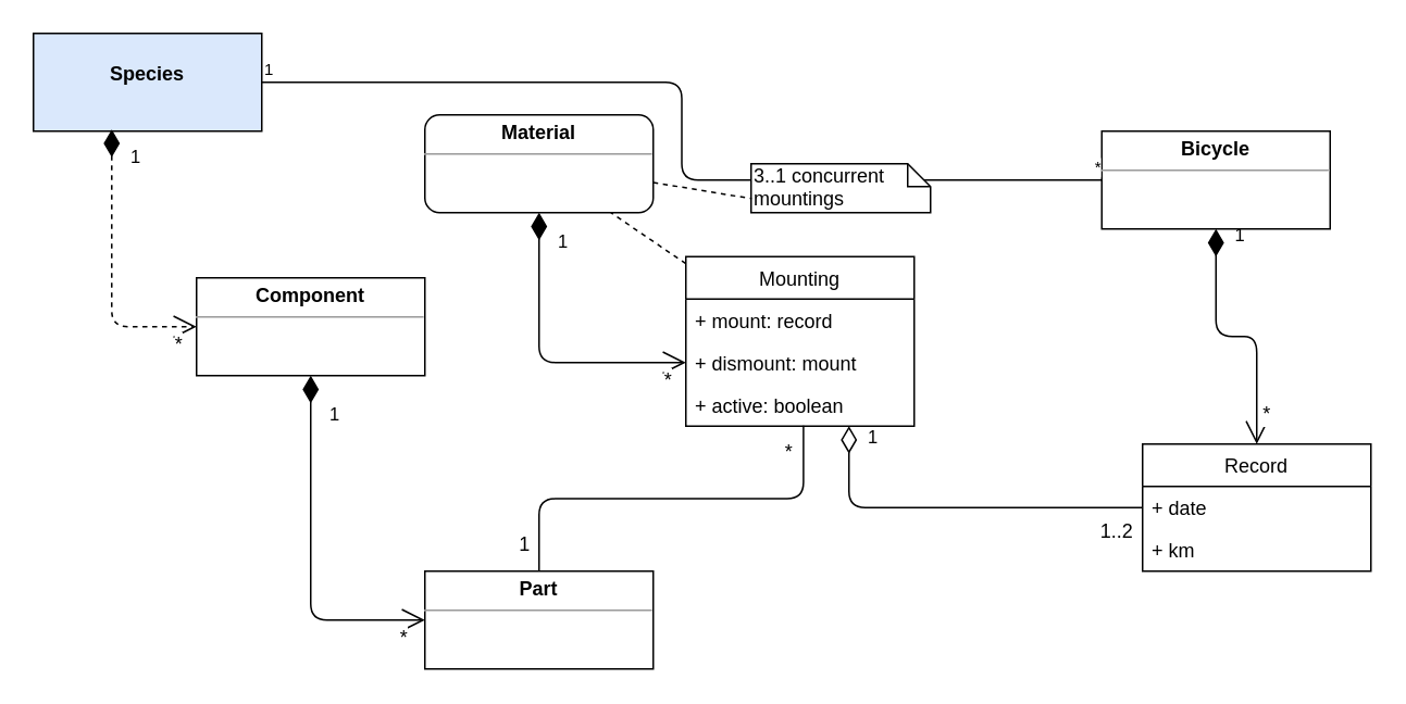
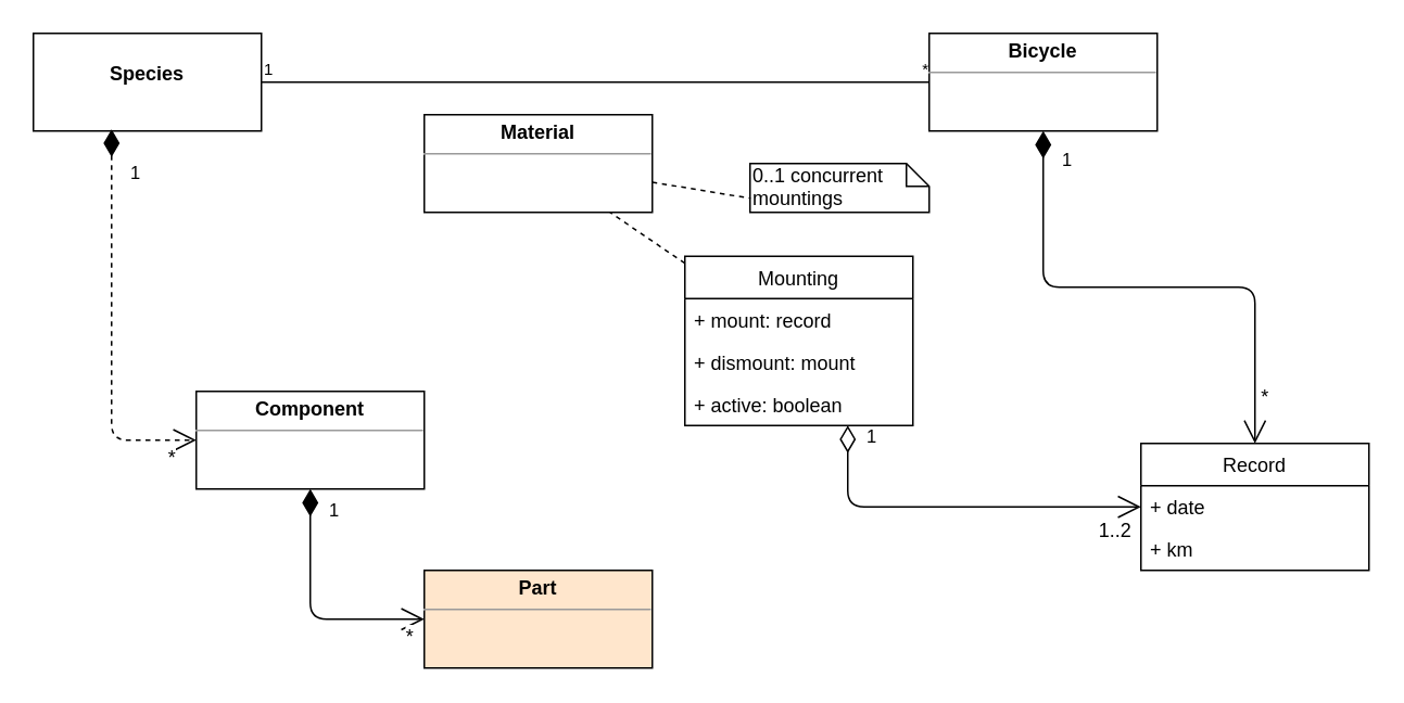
  <mxCell id="0" />
  <mxCell id="1" parent="0" />
- <mxCell id="2" value="&lt;p style=&quot;margin: 0px ; margin-top: 4px ; text-align: center&quot;&gt;&lt;b&gt;Material&lt;/b&gt;&lt;/p&gt;&lt;hr size=&quot;1&quot;&gt;&lt;div style=&quot;height: 2px&quot;&gt;&lt;/div&gt;" style="verticalAlign=top;align=left;overflow=fill;fontSize=12;fontFamily=Helvetica;html=1;rounded=1;" parent="1" vertex="1"><mxGeometry x="260" y="70" width="140" height="60" as="geometry" /></mxCell>
+ <mxCell id="2" value="&lt;p style=&quot;margin: 0px ; margin-top: 4px ; text-align: center&quot;&gt;&lt;b&gt;Material&lt;/b&gt;&lt;/p&gt;&lt;hr size=&quot;1&quot;&gt;&lt;div style=&quot;height: 2px&quot;&gt;&lt;/div&gt;" style="verticalAlign=top;align=left;overflow=fill;fontSize=12;fontFamily=Helvetica;html=1;" parent="1" vertex="1"><mxGeometry x="260" y="70" width="140" height="60" as="geometry" /></mxCell>
  <mxCell id="3" value="1" style="endArrow=open;html=1;endSize=12;startArrow=diamondThin;startSize=14;startFill=1;edgeStyle=orthogonalEdgeStyle;align=left;verticalAlign=bottom;exitX=0.5;exitY=1;exitDx=0;exitDy=0;" parent="1" source="5" target="24" edge="1"><mxGeometry x="-0.832" y="10" relative="1" as="geometry"><mxPoint x="360" y="370" as="sourcePoint" /><mxPoint x="520" y="370" as="targetPoint" /><mxPoint as="offset" /></mxGeometry></mxCell>
  <mxCell id="4" value="*" style="text;html=1;resizable=0;points=[];align=center;verticalAlign=middle;labelBackgroundColor=#ffffff;" parent="3" vertex="1" connectable="0"><mxGeometry x="0.877" y="1" relative="1" as="geometry"><mxPoint x="4" y="-9" as="offset" /></mxGeometry></mxCell>
- <mxCell id="5" value="&lt;p style=&quot;margin: 0px ; margin-top: 4px ; text-align: center&quot;&gt;&lt;b&gt;Bicycle&lt;/b&gt;&lt;/p&gt;&lt;hr size=&quot;1&quot;&gt;&lt;div style=&quot;height: 2px&quot;&gt;&lt;/div&gt;" style="verticalAlign=top;align=left;overflow=fill;fontSize=12;fontFamily=Helvetica;html=1;" parent="1" vertex="1"><mxGeometry x="675" y="80" width="140" height="60" as="geometry" /></mxCell>
- <mxCell id="6" value="&lt;p style=&quot;margin: 0px ; margin-top: 4px ; text-align: center&quot;&gt;&lt;b&gt;Component&lt;/b&gt;&lt;/p&gt;&lt;hr size=&quot;1&quot;&gt;&lt;div style=&quot;height: 2px&quot;&gt;&lt;/div&gt;" style="verticalAlign=top;align=left;overflow=fill;fontSize=12;fontFamily=Helvetica;html=1;" parent="1" vertex="1"><mxGeometry x="120" y="170" width="140" height="60" as="geometry" /></mxCell>
- <mxCell id="7" value="&lt;p style=&quot;margin: 0px ; margin-top: 4px ; text-align: center&quot;&gt;&lt;b&gt;Part&lt;/b&gt;&lt;/p&gt;&lt;hr size=&quot;1&quot;&gt;&lt;div style=&quot;height: 2px&quot;&gt;&lt;/div&gt;" style="verticalAlign=top;align=left;overflow=fill;fontSize=12;fontFamily=Helvetica;html=1;" parent="1" vertex="1"><mxGeometry x="260" y="350" width="140" height="60" as="geometry" /></mxCell>
- <mxCell id="8" value="1" style="endArrow=open;html=1;endSize=12;startArrow=diamondThin;startSize=14;startFill=1;edgeStyle=orthogonalEdgeStyle;align=left;verticalAlign=bottom;" parent="1" source="2" target="29" edge="1"><mxGeometry x="-0.704" y="10" relative="1" as="geometry"><mxPoint x="40" y="410" as="sourcePoint" /><mxPoint x="200" y="410" as="targetPoint" /><mxPoint as="offset" /></mxGeometry></mxCell>
- <mxCell id="9" value="*" style="text;html=1;resizable=0;points=[];align=center;verticalAlign=middle;labelBackgroundColor=#ffffff;" parent="8" vertex="1" connectable="0"><mxGeometry x="0.894" y="2" relative="1" as="geometry"><mxPoint x="-2" y="12" as="offset" /></mxGeometry></mxCell>
- <mxCell id="10" value="1" style="endArrow=none;html=1;endSize=12;startArrow=diamondThin;startSize=14;startFill=0;edgeStyle=orthogonalEdgeStyle;align=left;verticalAlign=bottom;entryX=0;entryY=0.5;entryDx=0;entryDy=0;" parent="1" source="30" target="25" edge="1"><mxGeometry x="-0.861" y="10" relative="1" as="geometry"><mxPoint x="440" y="310" as="sourcePoint" /><mxPoint x="600" y="310" as="targetPoint" /><Array as="points"><mxPoint x="520" y="311" /></Array><mxPoint as="offset" /></mxGeometry></mxCell>
+ <mxCell id="5" value="&lt;p style=&quot;margin: 0px ; margin-top: 4px ; text-align: center&quot;&gt;&lt;b&gt;Bicycle&lt;/b&gt;&lt;/p&gt;&lt;hr size=&quot;1&quot;&gt;&lt;div style=&quot;height: 2px&quot;&gt;&lt;/div&gt;" style="verticalAlign=top;align=left;overflow=fill;fontSize=12;fontFamily=Helvetica;html=1;" parent="1" vertex="1"><mxGeometry x="570" y="20" width="140" height="60" as="geometry" /></mxCell>
+ <mxCell id="6" value="&lt;p style=&quot;margin: 0px ; margin-top: 4px ; text-align: center&quot;&gt;&lt;b&gt;Component&lt;/b&gt;&lt;/p&gt;&lt;hr size=&quot;1&quot;&gt;&lt;div style=&quot;height: 2px&quot;&gt;&lt;/div&gt;" style="verticalAlign=top;align=left;overflow=fill;fontSize=12;fontFamily=Helvetica;html=1;" parent="1" vertex="1"><mxGeometry x="120" y="240" width="140" height="60" as="geometry" /></mxCell>
+ <mxCell id="7" value="&lt;p style=&quot;margin: 0px ; margin-top: 4px ; text-align: center&quot;&gt;&lt;b&gt;Part&lt;/b&gt;&lt;/p&gt;&lt;hr size=&quot;1&quot;&gt;&lt;div style=&quot;height: 2px&quot;&gt;&lt;/div&gt;" style="verticalAlign=top;align=left;overflow=fill;fontSize=12;fontFamily=Helvetica;html=1;fillColor=#ffe6cc;" parent="1" vertex="1"><mxGeometry x="260" y="350" width="140" height="60" as="geometry" /></mxCell>
+ <mxCell id="10" value="1" style="endArrow=open;html=1;endSize=12;startArrow=diamondThin;startSize=14;startFill=0;edgeStyle=orthogonalEdgeStyle;align=left;verticalAlign=bottom;entryX=0;entryY=0.5;entryDx=0;entryDy=0;" parent="1" source="30" target="25" edge="1"><mxGeometry x="-0.861" y="10" relative="1" as="geometry"><mxPoint x="440" y="310" as="sourcePoint" /><mxPoint x="600" y="310" as="targetPoint" /><Array as="points"><mxPoint x="520" y="311" /></Array><mxPoint as="offset" /></mxGeometry></mxCell>
  <mxCell id="11" value="1..2" style="text;html=1;resizable=0;points=[];align=center;verticalAlign=middle;labelBackgroundColor=#ffffff;" parent="10" vertex="1" connectable="0"><mxGeometry x="0.871" relative="1" as="geometry"><mxPoint x="-2" y="14.5" as="offset" /></mxGeometry></mxCell>
- <mxCell id="12" value="" style="endArrow=none;html=1;edgeStyle=orthogonalEdgeStyle;exitX=0.515;exitY=0.988;exitDx=0;exitDy=0;exitPerimeter=0;" parent="1" source="30" target="7" edge="1"><mxGeometry relative="1" as="geometry"><mxPoint x="420" y="220" as="sourcePoint" /><mxPoint x="200" y="410" as="targetPoint" /></mxGeometry></mxCell>
- <mxCell id="13" value="" style="resizable=0;html=1;align=left;verticalAlign=bottom;labelBackgroundColor=#ffffff;fontSize=10;" parent="12" connectable="0" vertex="1"><mxGeometry x="-1" relative="1" as="geometry" /></mxCell>
- <mxCell id="14" value="" style="resizable=0;html=1;align=right;verticalAlign=bottom;labelBackgroundColor=#ffffff;fontSize=10;" parent="12" connectable="0" vertex="1"><mxGeometry x="1" relative="1" as="geometry" /></mxCell>
- <mxCell id="15" value="*" style="text;html=1;resizable=0;points=[];align=center;verticalAlign=middle;labelBackgroundColor=#ffffff;" parent="12" vertex="1" connectable="0"><mxGeometry x="-0.898" relative="1" as="geometry"><mxPoint x="-10" y="3" as="offset" /></mxGeometry></mxCell>
- <mxCell id="16" value="1" style="text;html=1;resizable=0;points=[];align=center;verticalAlign=middle;labelBackgroundColor=#ffffff;" parent="12" vertex="1" connectable="0"><mxGeometry x="0.866" relative="1" as="geometry"><mxPoint x="-10" y="-0.5" as="offset" /></mxGeometry></mxCell>
  <mxCell id="17" value="" style="endArrow=none;html=1;edgeStyle=orthogonalEdgeStyle;entryX=0;entryY=0.5;entryDx=0;entryDy=0;exitX=1;exitY=0.5;exitDx=0;exitDy=0;" parent="1" source="20" target="5" edge="1"><mxGeometry relative="1" as="geometry"><mxPoint x="50" y="440" as="sourcePoint" /><mxPoint x="210" y="440" as="targetPoint" /></mxGeometry></mxCell>
  <mxCell id="18" value="1" style="resizable=0;html=1;align=left;verticalAlign=bottom;labelBackgroundColor=#ffffff;fontSize=10;" parent="17" connectable="0" vertex="1"><mxGeometry x="-1" relative="1" as="geometry" /></mxCell>
  <mxCell id="19" value="*" style="resizable=0;html=1;align=right;verticalAlign=bottom;labelBackgroundColor=#ffffff;fontSize=10;" parent="17" connectable="0" vertex="1"><mxGeometry x="1" relative="1" as="geometry" /></mxCell>
- <mxCell id="20" value="&lt;p style=&quot;margin: 0px ; margin-top: 4px ; text-align: center&quot;&gt;&lt;br&gt;&lt;b&gt;Species&lt;/b&gt;&lt;/p&gt;" style="verticalAlign=top;align=left;overflow=fill;fontSize=12;fontFamily=Helvetica;html=1;fillColor=#dae8fc;" parent="1" vertex="1"><mxGeometry x="20" y="20" width="140" height="60" as="geometry" /></mxCell>
- <mxCell id="21" value="3..1 concurrent mountings&amp;nbsp;" style="shape=note;whiteSpace=wrap;html=1;size=14;verticalAlign=top;align=left;spacingTop=-6;" parent="1" vertex="1"><mxGeometry x="460" y="100" width="110" height="30" as="geometry" /></mxCell>
+ <mxCell id="20" value="&lt;p style=&quot;margin: 0px ; margin-top: 4px ; text-align: center&quot;&gt;&lt;br&gt;&lt;b&gt;Species&lt;/b&gt;&lt;/p&gt;" style="verticalAlign=top;align=left;overflow=fill;fontSize=12;fontFamily=Helvetica;html=1;" parent="1" vertex="1"><mxGeometry x="20" y="20" width="140" height="60" as="geometry" /></mxCell>
+ <mxCell id="21" value="0..1 concurrent mountings&amp;nbsp;" style="shape=note;whiteSpace=wrap;html=1;size=14;verticalAlign=top;align=left;spacingTop=-6;" parent="1" vertex="1"><mxGeometry x="460" y="100" width="110" height="30" as="geometry" /></mxCell>
  <mxCell id="22" value="" style="endArrow=none;dashed=1;html=1;" parent="1" source="27" target="2" edge="1"><mxGeometry width="50" height="50" relative="1" as="geometry"><mxPoint x="360" y="157" as="sourcePoint" /><mxPoint x="70" y="427" as="targetPoint" /></mxGeometry></mxCell>
  <mxCell id="23" value="" style="endArrow=none;dashed=1;html=1;entryX=0.003;entryY=0.713;entryDx=0;entryDy=0;entryPerimeter=0;" parent="1" source="2" target="21" edge="1"><mxGeometry width="50" height="50" relative="1" as="geometry"><mxPoint x="20" y="477" as="sourcePoint" /><mxPoint x="70" y="427" as="targetPoint" /></mxGeometry></mxCell>
  <mxCell id="24" value="Record" style="swimlane;fontStyle=0;childLayout=stackLayout;horizontal=1;startSize=26;fillColor=none;horizontalStack=0;resizeParent=1;resizeParentMax=0;resizeLast=0;collapsible=1;marginBottom=0;" parent="1" vertex="1"><mxGeometry x="700" y="272" width="140" height="78" as="geometry"><mxRectangle x="480" y="420" width="90" height="26" as="alternateBounds" /></mxGeometry></mxCell>
  <mxCell id="25" value="+ date" style="text;strokeColor=none;fillColor=none;align=left;verticalAlign=top;spacingLeft=4;spacingRight=4;overflow=hidden;rotatable=0;points=[[0,0.5],[1,0.5]];portConstraint=eastwest;" parent="24" vertex="1"><mxGeometry y="26" width="140" height="26" as="geometry" /></mxCell>
  <mxCell id="26" value="+ km" style="text;strokeColor=none;fillColor=none;align=left;verticalAlign=top;spacingLeft=4;spacingRight=4;overflow=hidden;rotatable=0;points=[[0,0.5],[1,0.5]];portConstraint=eastwest;" parent="24" vertex="1"><mxGeometry y="52" width="140" height="26" as="geometry" /></mxCell>
  <mxCell id="27" value="Mounting" style="swimlane;fontStyle=0;childLayout=stackLayout;horizontal=1;startSize=26;fillColor=none;horizontalStack=0;resizeParent=1;resizeParentMax=0;resizeLast=0;collapsible=1;marginBottom=0;" parent="1" vertex="1"><mxGeometry x="420" y="157" width="140" height="104" as="geometry" /></mxCell>
  <mxCell id="28" value="+ mount: record" style="text;strokeColor=none;fillColor=none;align=left;verticalAlign=top;spacingLeft=4;spacingRight=4;overflow=hidden;rotatable=0;points=[[0,0.5],[1,0.5]];portConstraint=eastwest;" parent="27" vertex="1"><mxGeometry y="26" width="140" height="26" as="geometry" /></mxCell>
  <mxCell id="29" value="+ dismount: mount" style="text;strokeColor=none;fillColor=none;align=left;verticalAlign=top;spacingLeft=4;spacingRight=4;overflow=hidden;rotatable=0;points=[[0,0.5],[1,0.5]];portConstraint=eastwest;" parent="27" vertex="1"><mxGeometry y="52" width="140" height="26" as="geometry" /></mxCell>
  <mxCell id="30" value="+ active: boolean" style="text;strokeColor=none;fillColor=none;align=left;verticalAlign=top;spacingLeft=4;spacingRight=4;overflow=hidden;rotatable=0;points=[[0,0.5],[1,0.5]];portConstraint=eastwest;" parent="27" vertex="1"><mxGeometry y="78" width="140" height="26" as="geometry" /></mxCell>
  <mxCell id="31" value="1" style="endArrow=open;html=1;endSize=12;startArrow=diamondThin;startSize=14;startFill=1;edgeStyle=orthogonalEdgeStyle;align=left;verticalAlign=bottom;exitX=0.343;exitY=0.983;exitDx=0;exitDy=0;exitPerimeter=0;entryX=0;entryY=0.5;entryDx=0;entryDy=0;dashed=1;" parent="1" source="20" target="6" edge="1"><mxGeometry x="-0.704" y="10" relative="1" as="geometry"><mxPoint x="339.667" y="140" as="sourcePoint" /><mxPoint x="430" y="232.333" as="targetPoint" /><mxPoint as="offset" /></mxGeometry></mxCell>
  <mxCell id="32" value="*" style="text;html=1;resizable=0;points=[];align=center;verticalAlign=middle;labelBackgroundColor=#ffffff;" parent="31" vertex="1" connectable="0"><mxGeometry x="0.894" y="2" relative="1" as="geometry"><mxPoint x="-2" y="12" as="offset" /></mxGeometry></mxCell>
  <mxCell id="33" value="1" style="endArrow=open;html=1;endSize=12;startArrow=diamondThin;startSize=14;startFill=1;edgeStyle=orthogonalEdgeStyle;align=left;verticalAlign=bottom;entryX=0;entryY=0.5;entryDx=0;entryDy=0;" parent="1" source="6" target="7" edge="1"><mxGeometry x="-0.704" y="10" relative="1" as="geometry"><mxPoint x="78" y="89" as="sourcePoint" /><mxPoint x="129.667" y="209.833" as="targetPoint" /><mxPoint as="offset" /></mxGeometry></mxCell>
  <mxCell id="34" value="*" style="text;html=1;resizable=0;points=[];align=center;verticalAlign=middle;labelBackgroundColor=#ffffff;" parent="33" vertex="1" connectable="0"><mxGeometry x="0.894" y="2" relative="1" as="geometry"><mxPoint x="-2" y="12" as="offset" /></mxGeometry></mxCell>
